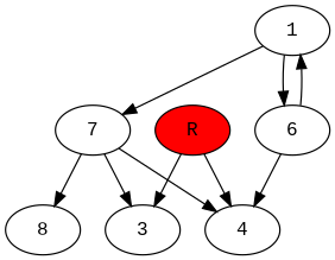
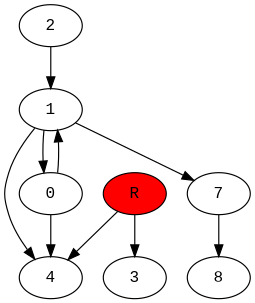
  digraph {
    fontname="Liberation Mono"
    node [fontname="Liberation Mono"]
    edge [fontname="Liberation Mono"]
    1
    4
-   6
+   6 [label=0]
    7
    3
    8
+   2
    R [fillcolor="#ff0000" style=filled]
-   7 -> 4
+   1 -> 4
    1 -> 6
    1 -> 7
    6 -> 1
    6 -> 4
-   7 -> 3
    7 -> 8
+   2 -> 1
    R -> 4
    R -> 3
  }
